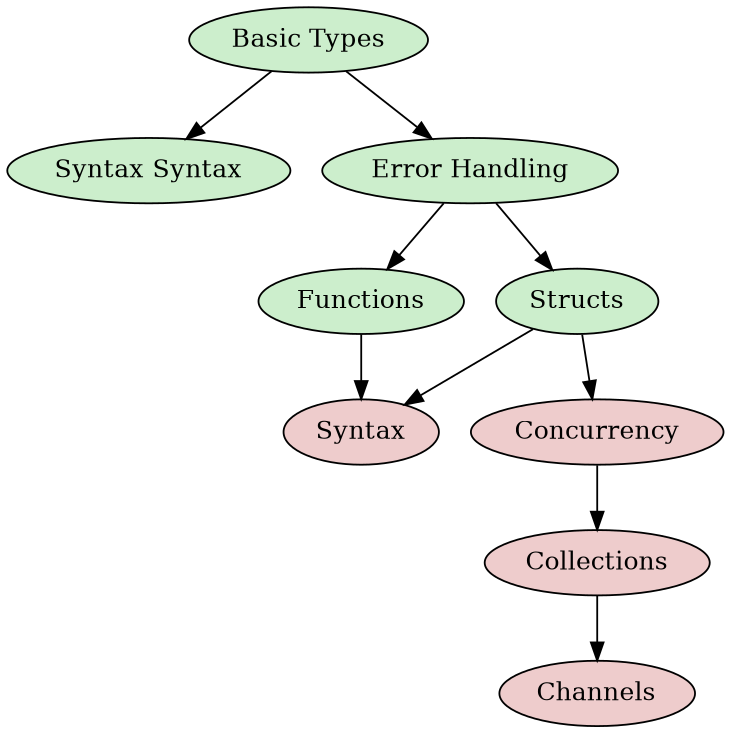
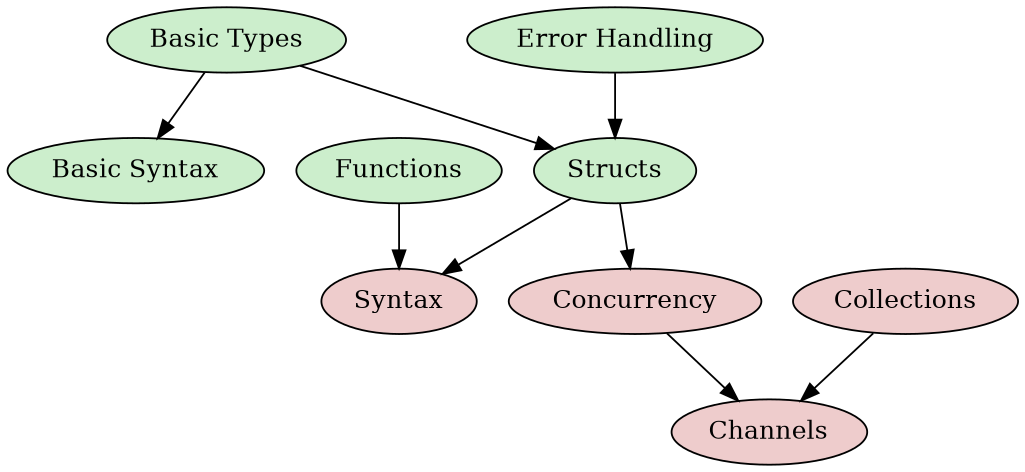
  digraph {
    node [fillcolor="#CCEECC" style=filled]
    "Basic Types"
-   "Basic Syntax" [label="Syntax Syntax"]
+   "Basic Syntax"
    "Error Handling"
    Functions
    Structs
    n6 [fillcolor="#EECCCC" label=Syntax]
    Concurrency [fillcolor="#EECCCC"]
    Collections [fillcolor="#EECCCC"]
    Channels [fillcolor="#EECCCC"]
    "Basic Types" -> "Basic Syntax"
-   "Basic Types" -> "Error Handling"
-   "Error Handling" -> Functions
+   "Basic Types" -> Structs
    "Error Handling" -> Structs
    Functions -> n6
    Structs -> n6
    Structs -> Concurrency
-   Concurrency -> Collections
+   Concurrency -> Channels
    Collections -> Channels
  }
